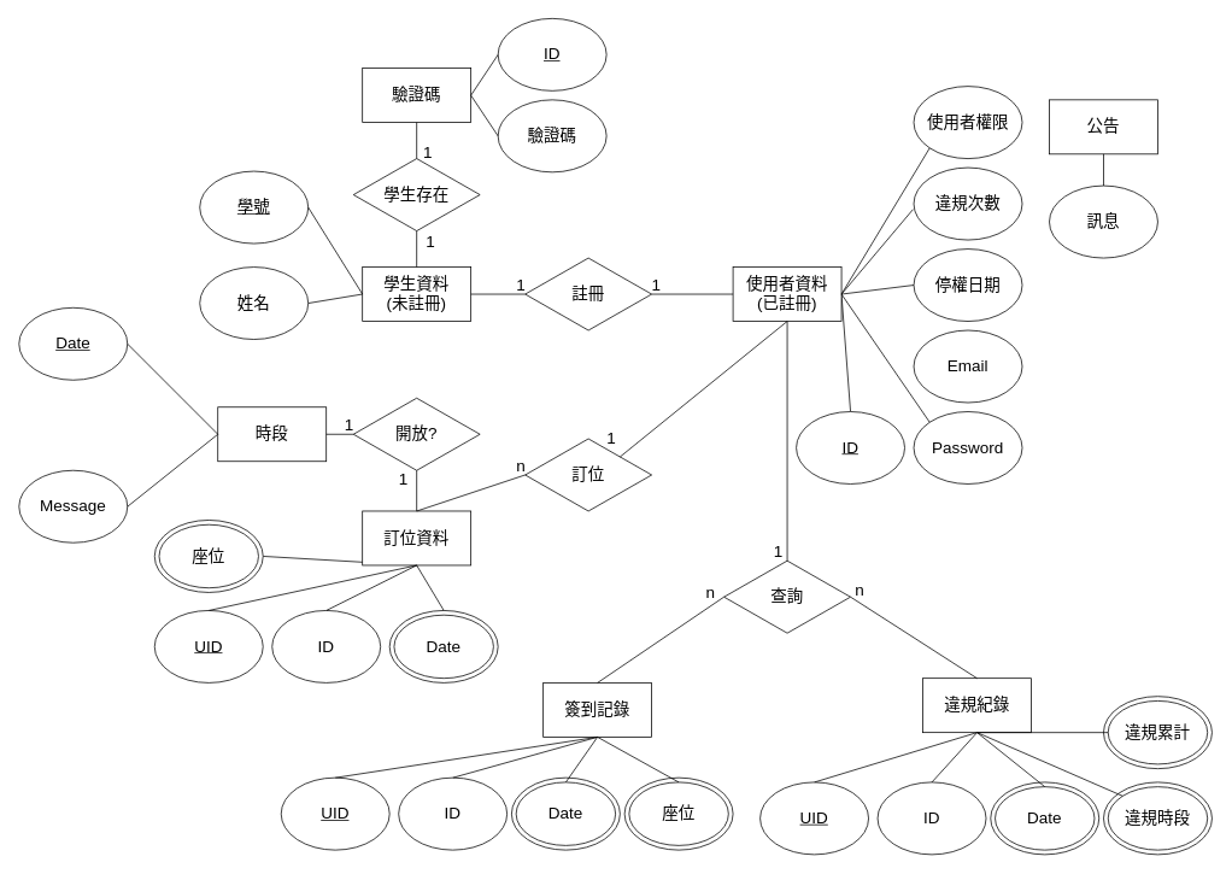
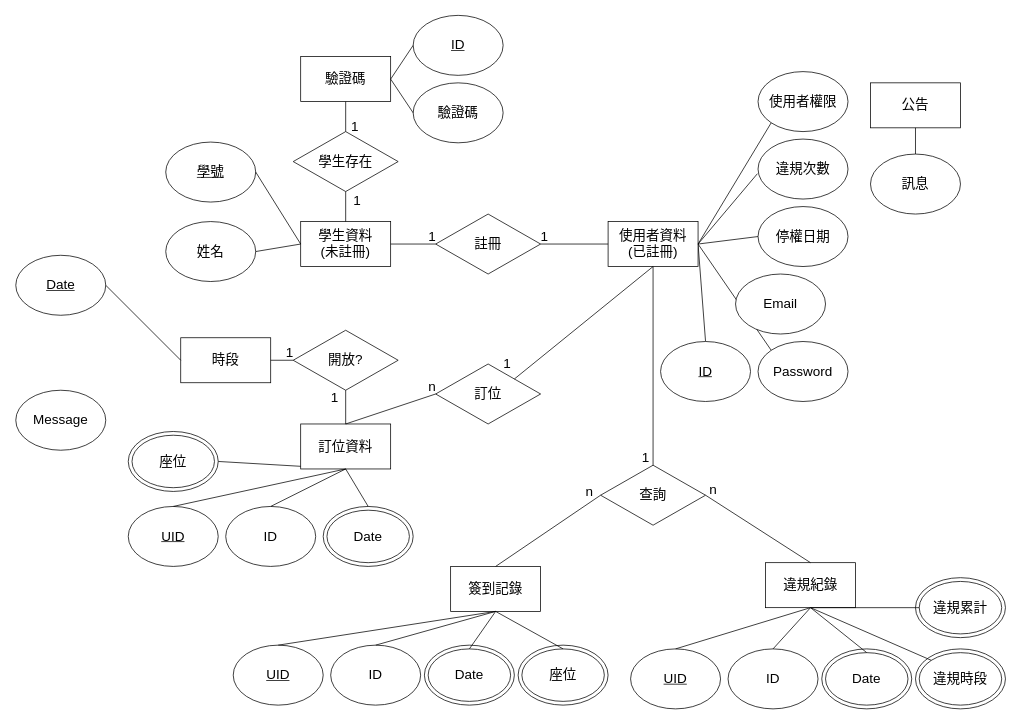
  <mxCell id="0" />
  <mxCell id="1" parent="0" />
  <mxCell id="2" value="" style="endArrow=none;html=1;rounded=0;fontSize=18;exitX=1;exitY=0.5;exitDx=0;exitDy=0;entryX=0.5;entryY=1;entryDx=0;entryDy=0;" edge="1" parent="1" source="37" target="25"><mxGeometry width="50" height="50" relative="1" as="geometry"><mxPoint x="360" y="615" as="sourcePoint" /><mxPoint x="460" y="625" as="targetPoint" /></mxGeometry></mxCell>
  <mxCell id="3" value="" style="endArrow=none;html=1;rounded=0;fontSize=18;exitX=0.5;exitY=0;exitDx=0;exitDy=0;entryX=1;entryY=0.5;entryDx=0;entryDy=0;" edge="1" parent="1" source="16" target="10"><mxGeometry width="50" height="50" relative="1" as="geometry"><mxPoint x="850" y="403.82" as="sourcePoint" /><mxPoint x="940" y="403.82" as="targetPoint" /></mxGeometry></mxCell>
  <mxCell id="4" value="&lt;font style=&quot;font-size: 18px;&quot;&gt;學生資料&lt;br&gt;(未註冊)&lt;br&gt;&lt;/font&gt;" style="rounded=0;whiteSpace=wrap;html=1;" vertex="1" parent="1"><mxGeometry x="400" y="295" width="120" height="60" as="geometry" /></mxCell>
  <mxCell id="5" value="&lt;u&gt;學號&lt;/u&gt;" style="ellipse;whiteSpace=wrap;html=1;fontSize=18;" vertex="1" parent="1"><mxGeometry x="220" y="189" width="120" height="80" as="geometry" /></mxCell>
  <mxCell id="6" value="" style="endArrow=none;html=1;rounded=0;fontSize=18;entryX=0;entryY=0.5;entryDx=0;entryDy=0;exitX=1;exitY=0.5;exitDx=0;exitDy=0;" edge="1" parent="1" source="5" target="4"><mxGeometry width="50" height="50" relative="1" as="geometry"><mxPoint x="680" y="505" as="sourcePoint" /><mxPoint x="730" y="455" as="targetPoint" /></mxGeometry></mxCell>
  <mxCell id="7" value="姓名" style="ellipse;whiteSpace=wrap;html=1;fontSize=18;" vertex="1" parent="1"><mxGeometry x="220" y="295" width="120" height="80" as="geometry" /></mxCell>
  <mxCell id="8" value="" style="endArrow=none;html=1;rounded=0;fontSize=18;entryX=0;entryY=0.5;entryDx=0;entryDy=0;exitX=1;exitY=0.5;exitDx=0;exitDy=0;" edge="1" parent="1" source="7" target="4"><mxGeometry width="50" height="50" relative="1" as="geometry"><mxPoint x="400" y="415" as="sourcePoint" /><mxPoint x="470" y="365" as="targetPoint" /></mxGeometry></mxCell>
  <mxCell id="9" value="註冊" style="rhombus;whiteSpace=wrap;html=1;fontSize=18;" vertex="1" parent="1"><mxGeometry x="580" y="285" width="140" height="80" as="geometry" /></mxCell>
  <mxCell id="10" value="使用者資料&lt;br&gt;(已註冊)" style="rounded=0;whiteSpace=wrap;html=1;fontSize=18;" vertex="1" parent="1"><mxGeometry x="810" y="295" width="120" height="60" as="geometry" /></mxCell>
  <mxCell id="11" value="" style="endArrow=none;html=1;rounded=0;fontSize=18;entryX=0;entryY=0.5;entryDx=0;entryDy=0;exitX=1;exitY=0.5;exitDx=0;exitDy=0;" edge="1" parent="1" source="4" target="9"><mxGeometry width="50" height="50" relative="1" as="geometry"><mxPoint x="720" y="545" as="sourcePoint" /><mxPoint x="770" y="495" as="targetPoint" /></mxGeometry></mxCell>
  <mxCell id="12" value="" style="endArrow=none;html=1;rounded=0;fontSize=18;exitX=1;exitY=0.5;exitDx=0;exitDy=0;" edge="1" parent="1" source="9"><mxGeometry width="50" height="50" relative="1" as="geometry"><mxPoint x="750" y="385" as="sourcePoint" /><mxPoint x="810" y="325" as="targetPoint" /></mxGeometry></mxCell>
  <mxCell id="13" value="1" style="text;html=1;align=center;verticalAlign=middle;resizable=0;points=[];autosize=1;strokeColor=none;fillColor=none;fontSize=18;" vertex="1" parent="1"><mxGeometry x="560" y="295" width="30" height="40" as="geometry" /></mxCell>
  <mxCell id="14" value="1" style="text;html=1;align=center;verticalAlign=middle;resizable=0;points=[];autosize=1;strokeColor=none;fillColor=none;fontSize=18;" vertex="1" parent="1"><mxGeometry x="710" y="295" width="30" height="40" as="geometry" /></mxCell>
  <mxCell id="15" value="停權日期" style="ellipse;whiteSpace=wrap;html=1;fontSize=18;" vertex="1" parent="1"><mxGeometry x="1010" y="275" width="120" height="80" as="geometry" /></mxCell>
  <mxCell id="16" value="&lt;u&gt;ID&lt;/u&gt;" style="ellipse;whiteSpace=wrap;html=1;fontSize=18;" vertex="1" parent="1"><mxGeometry x="880" y="455" width="120" height="80" as="geometry" /></mxCell>
  <mxCell id="17" value="Password" style="ellipse;whiteSpace=wrap;html=1;fontSize=18;" vertex="1" parent="1"><mxGeometry x="1010" y="455" width="120" height="80" as="geometry" /></mxCell>
  <mxCell id="18" value="違規次數" style="ellipse;whiteSpace=wrap;html=1;fontSize=18;" vertex="1" parent="1"><mxGeometry x="1010" y="185" width="120" height="80" as="geometry" /></mxCell>
  <mxCell id="19" value="使用者權限" style="ellipse;whiteSpace=wrap;html=1;fontSize=18;" vertex="1" parent="1"><mxGeometry x="1010" y="95" width="120" height="80" as="geometry" /></mxCell>
  <mxCell id="20" value="" style="endArrow=none;html=1;rounded=0;fontSize=18;exitX=0;exitY=0;exitDx=0;exitDy=0;entryX=1;entryY=0.5;entryDx=0;entryDy=0;" edge="1" parent="1" source="17" target="10"><mxGeometry width="50" height="50" relative="1" as="geometry"><mxPoint x="940" y="435" as="sourcePoint" /><mxPoint x="940" y="335" as="targetPoint" /></mxGeometry></mxCell>
  <mxCell id="21" value="" style="endArrow=none;html=1;rounded=0;fontSize=18;exitX=0;exitY=0.5;exitDx=0;exitDy=0;entryX=1;entryY=0.5;entryDx=0;entryDy=0;" edge="1" parent="1" source="15" target="10"><mxGeometry width="50" height="50" relative="1" as="geometry"><mxPoint x="1020" y="475" as="sourcePoint" /><mxPoint x="950" y="325" as="targetPoint" /></mxGeometry></mxCell>
  <mxCell id="22" value="" style="endArrow=none;html=1;rounded=0;fontSize=18;exitX=-0.007;exitY=0.577;exitDx=0;exitDy=0;exitPerimeter=0;" edge="1" parent="1" source="18"><mxGeometry width="50" height="50" relative="1" as="geometry"><mxPoint x="1020" y="385" as="sourcePoint" /><mxPoint x="930" y="325" as="targetPoint" /></mxGeometry></mxCell>
  <mxCell id="23" value="" style="endArrow=none;html=1;rounded=0;fontSize=18;exitX=0;exitY=1;exitDx=0;exitDy=0;entryX=1;entryY=0.5;entryDx=0;entryDy=0;" edge="1" parent="1" source="19" target="10"><mxGeometry width="50" height="50" relative="1" as="geometry"><mxPoint x="1019.16" y="301.16" as="sourcePoint" /><mxPoint x="940" y="335" as="targetPoint" /></mxGeometry></mxCell>
- <mxCell id="24" value="Email" style="ellipse;whiteSpace=wrap;html=1;fontSize=18;" vertex="1" parent="1"><mxGeometry x="1010" y="365" width="120" height="80" as="geometry" /></mxCell>
+ <mxCell id="24" value="Email" style="ellipse;whiteSpace=wrap;html=1;fontSize=18;" vertex="1" parent="1"><mxGeometry x="980" y="365" width="120" height="80" as="geometry" /></mxCell>
  <mxCell id="25" value="&lt;font style=&quot;font-size: 18px;&quot;&gt;訂位資料&lt;br&gt;&lt;/font&gt;" style="rounded=0;whiteSpace=wrap;html=1;" vertex="1" parent="1"><mxGeometry x="400" y="565" width="120" height="60" as="geometry" /></mxCell>
  <mxCell id="26" value="&lt;u&gt;UID&lt;br&gt;&lt;/u&gt;" style="ellipse;whiteSpace=wrap;html=1;fontSize=18;" vertex="1" parent="1"><mxGeometry x="170" y="675" width="120" height="80" as="geometry" /></mxCell>
  <mxCell id="27" value="" style="endArrow=none;html=1;rounded=0;fontSize=18;entryX=0.5;entryY=1;entryDx=0;entryDy=0;exitX=0.5;exitY=0;exitDx=0;exitDy=0;" edge="1" parent="1" source="26" target="25"><mxGeometry width="50" height="50" relative="1" as="geometry"><mxPoint x="370" y="715" as="sourcePoint" /><mxPoint x="440" y="665" as="targetPoint" /></mxGeometry></mxCell>
  <mxCell id="28" value="訂位" style="rhombus;whiteSpace=wrap;html=1;fontSize=18;" vertex="1" parent="1"><mxGeometry x="580" y="485" width="140" height="80" as="geometry" /></mxCell>
  <mxCell id="29" value="ID" style="ellipse;whiteSpace=wrap;html=1;fontSize=18;" vertex="1" parent="1"><mxGeometry x="300" y="675" width="120" height="80" as="geometry" /></mxCell>
  <mxCell id="30" value="" style="endArrow=none;html=1;rounded=0;fontSize=18;entryX=0.5;entryY=1;entryDx=0;entryDy=0;exitX=0.5;exitY=0;exitDx=0;exitDy=0;" edge="1" parent="1" source="29" target="25"><mxGeometry width="50" height="50" relative="1" as="geometry"><mxPoint x="380" y="695" as="sourcePoint" /><mxPoint x="470" y="635" as="targetPoint" /></mxGeometry></mxCell>
  <mxCell id="31" value="" style="endArrow=none;html=1;rounded=0;fontSize=18;entryX=0.5;entryY=1;entryDx=0;entryDy=0;exitX=1;exitY=0;exitDx=0;exitDy=0;" edge="1" parent="1" source="28" target="10"><mxGeometry width="50" height="50" relative="1" as="geometry"><mxPoint x="800" y="535" as="sourcePoint" /><mxPoint x="820" y="335" as="targetPoint" /></mxGeometry></mxCell>
  <mxCell id="32" value="" style="endArrow=none;html=1;rounded=0;fontSize=18;exitX=0.5;exitY=0;exitDx=0;exitDy=0;entryX=0;entryY=0.5;entryDx=0;entryDy=0;" edge="1" parent="1" source="25" target="28"><mxGeometry width="50" height="50" relative="1" as="geometry"><mxPoint x="660" y="495" as="sourcePoint" /><mxPoint x="820" y="365" as="targetPoint" /></mxGeometry></mxCell>
  <mxCell id="33" value="1" style="text;html=1;align=center;verticalAlign=middle;resizable=0;points=[];autosize=1;strokeColor=none;fillColor=none;fontSize=18;" vertex="1" parent="1"><mxGeometry x="660" y="465" width="30" height="40" as="geometry" /></mxCell>
  <mxCell id="34" value="n" style="text;html=1;align=center;verticalAlign=middle;resizable=0;points=[];autosize=1;strokeColor=none;fillColor=none;fontSize=18;" vertex="1" parent="1"><mxGeometry x="560" y="495" width="30" height="40" as="geometry" /></mxCell>
  <mxCell id="35" value="Date" style="ellipse;whiteSpace=wrap;html=1;fontSize=18;" vertex="1" parent="1"><mxGeometry x="430" y="675" width="120" height="80" as="geometry" /></mxCell>
  <mxCell id="36" value="" style="endArrow=none;html=1;rounded=0;fontSize=18;entryX=0.5;entryY=1;entryDx=0;entryDy=0;exitX=0.5;exitY=0;exitDx=0;exitDy=0;" edge="1" parent="1" source="35" target="25"><mxGeometry width="50" height="50" relative="1" as="geometry"><mxPoint x="450" y="685" as="sourcePoint" /><mxPoint x="470" y="635" as="targetPoint" /></mxGeometry></mxCell>
  <mxCell id="37" value="座位" style="ellipse;whiteSpace=wrap;html=1;fontSize=18;" vertex="1" parent="1"><mxGeometry x="170" y="575" width="120" height="80" as="geometry" /></mxCell>
  <mxCell id="38" value="" style="ellipse;whiteSpace=wrap;html=1;fontSize=18;fillColor=none;" vertex="1" parent="1"><mxGeometry x="175" y="580" width="110" height="70" as="geometry" /></mxCell>
  <mxCell id="39" value="" style="ellipse;whiteSpace=wrap;html=1;fontSize=18;fillColor=none;" vertex="1" parent="1"><mxGeometry x="435" y="680" width="110" height="70" as="geometry" /></mxCell>
  <mxCell id="40" value="學生存在" style="rhombus;whiteSpace=wrap;html=1;fontSize=18;" vertex="1" parent="1"><mxGeometry x="390" y="175" width="140" height="80" as="geometry" /></mxCell>
  <mxCell id="41" value="" style="endArrow=none;html=1;rounded=0;fontSize=18;entryX=0.5;entryY=1;entryDx=0;entryDy=0;exitX=0.5;exitY=0;exitDx=0;exitDy=0;" edge="1" parent="1" source="4" target="40"><mxGeometry width="50" height="50" relative="1" as="geometry"><mxPoint x="440" y="265" as="sourcePoint" /><mxPoint x="500" y="265" as="targetPoint" /></mxGeometry></mxCell>
  <mxCell id="42" value="驗證碼" style="rounded=0;whiteSpace=wrap;html=1;fontSize=18;" vertex="1" parent="1"><mxGeometry x="400" y="75" width="120" height="60" as="geometry" /></mxCell>
  <mxCell id="43" value="" style="endArrow=none;html=1;rounded=0;fontSize=18;entryX=0.5;entryY=1;entryDx=0;entryDy=0;" edge="1" parent="1" source="40" target="42"><mxGeometry width="50" height="50" relative="1" as="geometry"><mxPoint x="530" y="335" as="sourcePoint" /><mxPoint x="590" y="335" as="targetPoint" /></mxGeometry></mxCell>
  <mxCell id="44" value="1" style="text;html=1;align=center;verticalAlign=middle;resizable=0;points=[];autosize=1;strokeColor=none;fillColor=none;fontSize=18;" vertex="1" parent="1"><mxGeometry x="460" y="248" width="30" height="40" as="geometry" /></mxCell>
  <mxCell id="45" value="1" style="text;html=1;align=center;verticalAlign=middle;resizable=0;points=[];autosize=1;strokeColor=none;fillColor=none;fontSize=18;" vertex="1" parent="1"><mxGeometry x="457" y="149" width="30" height="40" as="geometry" /></mxCell>
  <mxCell id="46" value="&lt;u&gt;ID&lt;/u&gt;" style="ellipse;whiteSpace=wrap;html=1;fontSize=18;" vertex="1" parent="1"><mxGeometry x="550" y="20" width="120" height="80" as="geometry" /></mxCell>
  <mxCell id="47" value="驗證碼" style="ellipse;whiteSpace=wrap;html=1;fontSize=18;" vertex="1" parent="1"><mxGeometry x="550" y="110" width="120" height="80" as="geometry" /></mxCell>
  <mxCell id="48" value="" style="endArrow=none;html=1;rounded=0;fontSize=18;exitX=1;exitY=0.5;exitDx=0;exitDy=0;entryX=0;entryY=0.5;entryDx=0;entryDy=0;" edge="1" parent="1" source="42" target="46"><mxGeometry width="50" height="50" relative="1" as="geometry"><mxPoint x="730" y="335" as="sourcePoint" /><mxPoint x="820" y="335" as="targetPoint" /></mxGeometry></mxCell>
  <mxCell id="49" value="" style="endArrow=none;html=1;rounded=0;fontSize=18;exitX=1;exitY=0.5;exitDx=0;exitDy=0;entryX=0;entryY=0.5;entryDx=0;entryDy=0;" edge="1" parent="1" source="42" target="47"><mxGeometry width="50" height="50" relative="1" as="geometry"><mxPoint x="530" y="115" as="sourcePoint" /><mxPoint x="560" y="55" as="targetPoint" /></mxGeometry></mxCell>
  <mxCell id="50" value="查詢" style="rhombus;whiteSpace=wrap;html=1;fontSize=18;" vertex="1" parent="1"><mxGeometry x="800" y="620" width="140" height="80" as="geometry" /></mxCell>
  <mxCell id="51" value="" style="endArrow=none;html=1;rounded=0;fontSize=18;entryX=0.5;entryY=1;entryDx=0;entryDy=0;exitX=0.5;exitY=0;exitDx=0;exitDy=0;" edge="1" parent="1" source="50" target="10"><mxGeometry width="50" height="50" relative="1" as="geometry"><mxPoint x="695" y="515" as="sourcePoint" /><mxPoint x="820" y="365" as="targetPoint" /></mxGeometry></mxCell>
  <mxCell id="52" value="1" style="text;html=1;align=center;verticalAlign=middle;resizable=0;points=[];autosize=1;strokeColor=none;fillColor=none;fontSize=18;" vertex="1" parent="1"><mxGeometry x="845" y="590" width="30" height="40" as="geometry" /></mxCell>
  <mxCell id="53" value="&lt;font style=&quot;font-size: 18px;&quot;&gt;簽到記錄&lt;br&gt;&lt;/font&gt;" style="rounded=0;whiteSpace=wrap;html=1;" vertex="1" parent="1"><mxGeometry x="600" y="755" width="120" height="60" as="geometry" /></mxCell>
  <mxCell id="54" value="" style="endArrow=none;html=1;rounded=0;fontSize=18;entryX=0;entryY=0.5;entryDx=0;entryDy=0;exitX=0.5;exitY=0;exitDx=0;exitDy=0;" edge="1" parent="1" source="53" target="50"><mxGeometry width="50" height="50" relative="1" as="geometry"><mxPoint x="695" y="515" as="sourcePoint" /><mxPoint x="880" y="365" as="targetPoint" /></mxGeometry></mxCell>
  <mxCell id="55" value="n" style="text;html=1;align=center;verticalAlign=middle;resizable=0;points=[];autosize=1;strokeColor=none;fillColor=none;fontSize=18;" vertex="1" parent="1"><mxGeometry x="770" y="635" width="30" height="40" as="geometry" /></mxCell>
  <mxCell id="56" value="&lt;u&gt;UID&lt;/u&gt;" style="ellipse;whiteSpace=wrap;html=1;fontSize=18;" vertex="1" parent="1"><mxGeometry x="310" y="860" width="120" height="80" as="geometry" /></mxCell>
  <mxCell id="57" value="" style="endArrow=none;html=1;rounded=0;fontSize=18;entryX=0.5;entryY=1;entryDx=0;entryDy=0;exitX=0.5;exitY=0;exitDx=0;exitDy=0;" edge="1" parent="1" source="56" target="53"><mxGeometry width="50" height="50" relative="1" as="geometry"><mxPoint x="610" y="780" as="sourcePoint" /><mxPoint x="600" y="830" as="targetPoint" /></mxGeometry></mxCell>
  <mxCell id="58" value="ID" style="ellipse;whiteSpace=wrap;html=1;fontSize=18;" vertex="1" parent="1"><mxGeometry x="440" y="860" width="120" height="80" as="geometry" /></mxCell>
  <mxCell id="59" value="" style="endArrow=none;html=1;rounded=0;fontSize=18;exitX=0.5;exitY=0;exitDx=0;exitDy=0;entryX=0.5;entryY=1;entryDx=0;entryDy=0;" edge="1" parent="1" source="58" target="53"><mxGeometry width="50" height="50" relative="1" as="geometry"><mxPoint x="467" y="875" as="sourcePoint" /><mxPoint x="600" y="830" as="targetPoint" /></mxGeometry></mxCell>
  <mxCell id="60" value="Date" style="ellipse;whiteSpace=wrap;html=1;fontSize=18;" vertex="1" parent="1"><mxGeometry x="565" y="860" width="120" height="80" as="geometry" /></mxCell>
  <mxCell id="61" value="" style="ellipse;whiteSpace=wrap;html=1;fontSize=18;fillColor=none;" vertex="1" parent="1"><mxGeometry x="570" y="865" width="110" height="70" as="geometry" /></mxCell>
  <mxCell id="62" value="座位" style="ellipse;whiteSpace=wrap;html=1;fontSize=18;" vertex="1" parent="1"><mxGeometry x="690" y="860" width="120" height="80" as="geometry" /></mxCell>
  <mxCell id="63" value="" style="ellipse;whiteSpace=wrap;html=1;fontSize=18;fillColor=none;" vertex="1" parent="1"><mxGeometry x="695" y="865" width="110" height="70" as="geometry" /></mxCell>
  <mxCell id="64" value="" style="endArrow=none;html=1;rounded=0;fontSize=18;entryX=0.5;entryY=0;entryDx=0;entryDy=0;exitX=0.5;exitY=1;exitDx=0;exitDy=0;" edge="1" parent="1" source="53" target="61"><mxGeometry width="50" height="50" relative="1" as="geometry"><mxPoint x="600" y="830" as="sourcePoint" /><mxPoint x="610" y="840" as="targetPoint" /></mxGeometry></mxCell>
  <mxCell id="65" value="" style="endArrow=none;html=1;rounded=0;fontSize=18;entryX=0.5;entryY=0;entryDx=0;entryDy=0;exitX=0.5;exitY=1;exitDx=0;exitDy=0;" edge="1" parent="1" source="53" target="63"><mxGeometry width="50" height="50" relative="1" as="geometry"><mxPoint x="600" y="830" as="sourcePoint" /><mxPoint x="735" y="880" as="targetPoint" /></mxGeometry></mxCell>
  <mxCell id="66" value="&lt;font style=&quot;font-size: 18px;&quot;&gt;違規紀錄&lt;br&gt;&lt;/font&gt;" style="rounded=0;whiteSpace=wrap;html=1;" vertex="1" parent="1"><mxGeometry x="1020" y="750" width="120" height="60" as="geometry" /></mxCell>
  <mxCell id="67" value="開放?" style="rhombus;whiteSpace=wrap;html=1;fontSize=18;" vertex="1" parent="1"><mxGeometry x="390" y="440" width="140" height="80" as="geometry" /></mxCell>
  <mxCell id="68" value="" style="endArrow=none;html=1;rounded=0;fontSize=18;exitX=0.5;exitY=0;exitDx=0;exitDy=0;entryX=0.5;entryY=1;entryDx=0;entryDy=0;" edge="1" parent="1" source="25" target="67"><mxGeometry width="50" height="50" relative="1" as="geometry"><mxPoint x="470" y="575" as="sourcePoint" /><mxPoint x="590" y="535" as="targetPoint" /></mxGeometry></mxCell>
  <mxCell id="69" value="&lt;font style=&quot;font-size: 18px;&quot;&gt;時段&lt;br&gt;&lt;/font&gt;" style="rounded=0;whiteSpace=wrap;html=1;" vertex="1" parent="1"><mxGeometry x="240" y="450" width="120" height="60" as="geometry" /></mxCell>
  <mxCell id="70" value="" style="endArrow=none;html=1;rounded=0;fontSize=18;exitX=1;exitY=0.5;exitDx=0;exitDy=0;entryX=0;entryY=0.5;entryDx=0;entryDy=0;" edge="1" parent="1" source="69" target="67"><mxGeometry width="50" height="50" relative="1" as="geometry"><mxPoint x="470" y="575" as="sourcePoint" /><mxPoint x="590" y="535" as="targetPoint" /></mxGeometry></mxCell>
  <mxCell id="71" value="1" style="text;html=1;align=center;verticalAlign=middle;resizable=0;points=[];autosize=1;strokeColor=none;fillColor=none;fontSize=18;" vertex="1" parent="1"><mxGeometry x="430" y="510" width="30" height="40" as="geometry" /></mxCell>
  <mxCell id="72" value="1" style="text;html=1;align=center;verticalAlign=middle;resizable=0;points=[];autosize=1;strokeColor=none;fillColor=none;fontSize=18;" vertex="1" parent="1"><mxGeometry x="370" y="450" width="30" height="40" as="geometry" /></mxCell>
  <mxCell id="73" value="&lt;u&gt;Date&lt;/u&gt;" style="ellipse;whiteSpace=wrap;html=1;fontSize=18;" vertex="1" parent="1"><mxGeometry x="20" y="340" width="120" height="80" as="geometry" /></mxCell>
  <mxCell id="74" value="Message" style="ellipse;whiteSpace=wrap;html=1;fontSize=18;" vertex="1" parent="1"><mxGeometry x="20" y="520" width="120" height="80" as="geometry" /></mxCell>
- <mxCell id="75" value="" style="endArrow=none;html=1;rounded=0;fontSize=18;exitX=1;exitY=0.5;exitDx=0;exitDy=0;entryX=0;entryY=0.5;entryDx=0;entryDy=0;" edge="1" parent="1" source="74" target="69"><mxGeometry width="50" height="50" relative="1" as="geometry"><mxPoint x="300" y="625" as="sourcePoint" /><mxPoint x="470" y="635" as="targetPoint" /></mxGeometry></mxCell>
  <mxCell id="76" value="" style="endArrow=none;html=1;rounded=0;fontSize=18;exitX=1;exitY=0.5;exitDx=0;exitDy=0;" edge="1" parent="1" source="73"><mxGeometry width="50" height="50" relative="1" as="geometry"><mxPoint x="200" y="435" as="sourcePoint" /><mxPoint x="240" y="480" as="targetPoint" /></mxGeometry></mxCell>
  <mxCell id="77" value="" style="endArrow=none;html=1;rounded=0;fontSize=18;entryX=1;entryY=0.5;entryDx=0;entryDy=0;exitX=0.5;exitY=0;exitDx=0;exitDy=0;" edge="1" parent="1" source="66" target="50"><mxGeometry width="50" height="50" relative="1" as="geometry"><mxPoint x="670" y="765" as="sourcePoint" /><mxPoint x="810" y="670" as="targetPoint" /></mxGeometry></mxCell>
  <mxCell id="78" value="n" style="text;html=1;align=center;verticalAlign=middle;resizable=0;points=[];autosize=1;strokeColor=none;fillColor=none;fontSize=18;" vertex="1" parent="1"><mxGeometry x="935" y="633" width="30" height="40" as="geometry" /></mxCell>
  <mxCell id="79" value="&lt;u&gt;UID&lt;/u&gt;" style="ellipse;whiteSpace=wrap;html=1;fontSize=18;" vertex="1" parent="1"><mxGeometry x="840" y="865" width="120" height="80" as="geometry" /></mxCell>
  <mxCell id="80" value="ID" style="ellipse;whiteSpace=wrap;html=1;fontSize=18;" vertex="1" parent="1"><mxGeometry x="970" y="865" width="120" height="80" as="geometry" /></mxCell>
  <mxCell id="81" value="Date" style="ellipse;whiteSpace=wrap;html=1;fontSize=18;" vertex="1" parent="1"><mxGeometry x="1095" y="865" width="120" height="80" as="geometry" /></mxCell>
  <mxCell id="82" value="" style="ellipse;whiteSpace=wrap;html=1;fontSize=18;fillColor=none;" vertex="1" parent="1"><mxGeometry x="1100" y="870" width="110" height="70" as="geometry" /></mxCell>
  <mxCell id="83" value="違規時段" style="ellipse;whiteSpace=wrap;html=1;fontSize=18;" vertex="1" parent="1"><mxGeometry x="1220" y="865" width="120" height="80" as="geometry" /></mxCell>
  <mxCell id="84" value="" style="ellipse;whiteSpace=wrap;html=1;fontSize=18;fillColor=none;" vertex="1" parent="1"><mxGeometry x="1225" y="870" width="110" height="70" as="geometry" /></mxCell>
  <mxCell id="85" value="違規累計" style="ellipse;whiteSpace=wrap;html=1;fontSize=18;" vertex="1" parent="1"><mxGeometry x="1220" y="770" width="120" height="80" as="geometry" /></mxCell>
  <mxCell id="86" value="" style="ellipse;whiteSpace=wrap;html=1;fontSize=18;fillColor=none;" vertex="1" parent="1"><mxGeometry x="1225" y="775" width="110" height="70" as="geometry" /></mxCell>
  <mxCell id="87" value="" style="endArrow=none;html=1;rounded=0;fontSize=18;entryX=0.5;entryY=1;entryDx=0;entryDy=0;exitX=0;exitY=0.5;exitDx=0;exitDy=0;" edge="1" parent="1" source="86" target="66"><mxGeometry width="50" height="50" relative="1" as="geometry"><mxPoint x="1090" y="760" as="sourcePoint" /><mxPoint x="950" y="670" as="targetPoint" /></mxGeometry></mxCell>
  <mxCell id="88" value="" style="endArrow=none;html=1;rounded=0;fontSize=18;entryX=0.5;entryY=1;entryDx=0;entryDy=0;exitX=0;exitY=0;exitDx=0;exitDy=0;" edge="1" parent="1" source="84" target="66"><mxGeometry width="50" height="50" relative="1" as="geometry"><mxPoint x="1235" y="820" as="sourcePoint" /><mxPoint x="1090" y="820" as="targetPoint" /></mxGeometry></mxCell>
  <mxCell id="89" value="" style="endArrow=none;html=1;rounded=0;fontSize=18;exitX=0.5;exitY=0;exitDx=0;exitDy=0;entryX=0.5;entryY=1;entryDx=0;entryDy=0;" edge="1" parent="1" source="82" target="66"><mxGeometry width="50" height="50" relative="1" as="geometry"><mxPoint x="1250.928" y="890.367" as="sourcePoint" /><mxPoint x="1050" y="850" as="targetPoint" /></mxGeometry></mxCell>
  <mxCell id="90" value="" style="endArrow=none;html=1;rounded=0;fontSize=18;exitX=0.5;exitY=0;exitDx=0;exitDy=0;entryX=0.5;entryY=1;entryDx=0;entryDy=0;" edge="1" parent="1" source="80" target="66"><mxGeometry width="50" height="50" relative="1" as="geometry"><mxPoint x="1165" y="880" as="sourcePoint" /><mxPoint x="1090" y="820" as="targetPoint" /></mxGeometry></mxCell>
  <mxCell id="91" value="" style="endArrow=none;html=1;rounded=0;fontSize=18;exitX=0.5;exitY=0;exitDx=0;exitDy=0;entryX=0.5;entryY=1;entryDx=0;entryDy=0;" edge="1" parent="1" source="79" target="66"><mxGeometry width="50" height="50" relative="1" as="geometry"><mxPoint x="1040" y="875" as="sourcePoint" /><mxPoint x="1090" y="820" as="targetPoint" /></mxGeometry></mxCell>
  <mxCell id="92" value="公告" style="rounded=0;whiteSpace=wrap;html=1;fontSize=18;" vertex="1" parent="1"><mxGeometry x="1160" y="110" width="120" height="60" as="geometry" /></mxCell>
  <mxCell id="93" value="訊息" style="ellipse;whiteSpace=wrap;html=1;fontSize=18;" vertex="1" parent="1"><mxGeometry x="1160" y="205" width="120" height="80" as="geometry" /></mxCell>
  <mxCell id="94" value="" style="endArrow=none;html=1;rounded=0;fontSize=18;entryX=0.5;entryY=1;entryDx=0;entryDy=0;exitX=0.5;exitY=0;exitDx=0;exitDy=0;" edge="1" parent="1" source="93" target="92"><mxGeometry width="50" height="50" relative="1" as="geometry"><mxPoint x="1219.29" y="470" as="sourcePoint" /><mxPoint x="1219.29" y="205" as="targetPoint" /></mxGeometry></mxCell>
